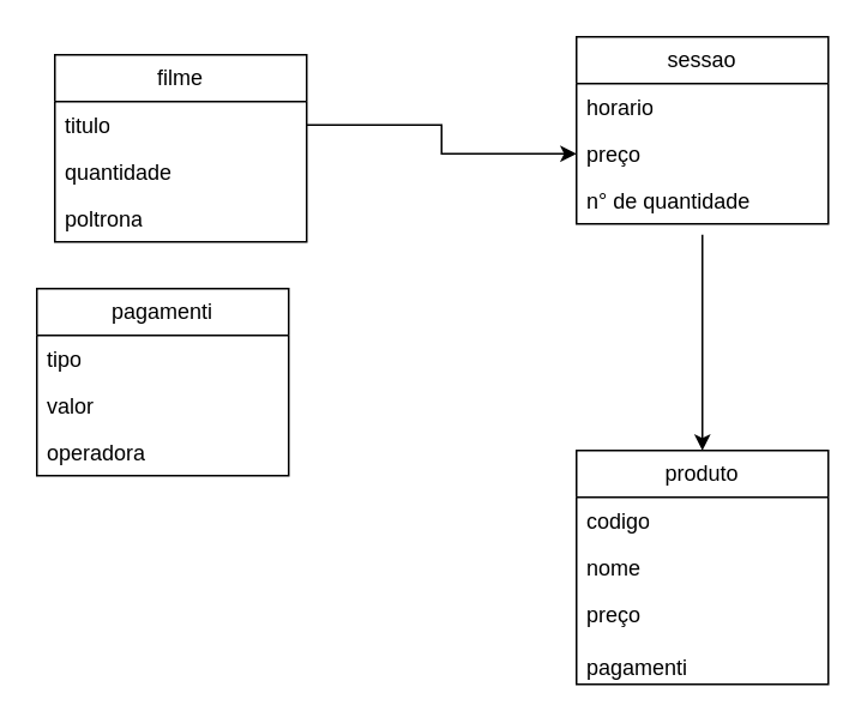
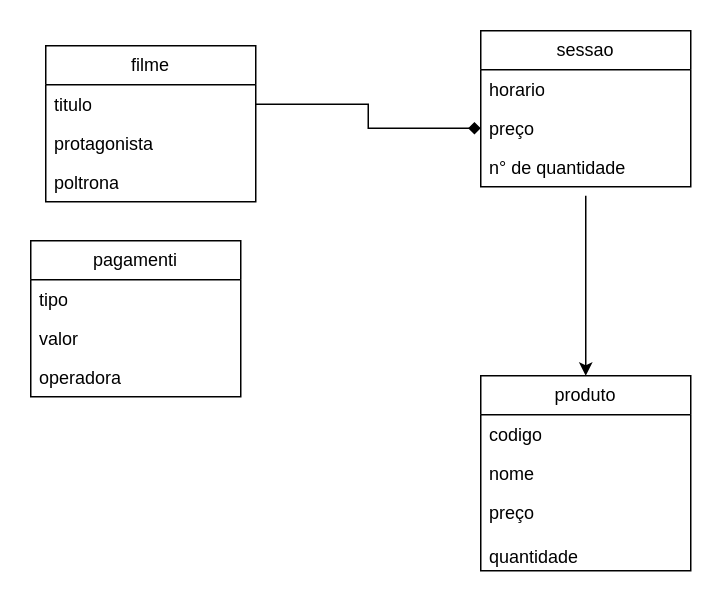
  <mxCell id="0" />
  <mxCell id="1" parent="0" />
  <mxCell id="2" value="filme" style="swimlane;fontStyle=0;childLayout=stackLayout;horizontal=1;startSize=26;fillColor=none;horizontalStack=0;resizeParent=1;resizeParentMax=0;resizeLast=0;collapsible=1;marginBottom=0;whiteSpace=wrap;html=1;" vertex="1" parent="1"><mxGeometry x="30" y="30" width="140" height="104" as="geometry" /></mxCell>
  <mxCell id="3" value="titulo" style="text;strokeColor=none;fillColor=none;align=left;verticalAlign=top;spacingLeft=4;spacingRight=4;overflow=hidden;rotatable=0;points=[[0,0.5],[1,0.5]];portConstraint=eastwest;whiteSpace=wrap;html=1;" vertex="1" parent="2"><mxGeometry y="26" width="140" height="26" as="geometry" /></mxCell>
- <mxCell id="4" value="quantidade" style="text;strokeColor=none;fillColor=none;align=left;verticalAlign=top;spacingLeft=4;spacingRight=4;overflow=hidden;rotatable=0;points=[[0,0.5],[1,0.5]];portConstraint=eastwest;whiteSpace=wrap;html=1;" vertex="1" parent="2"><mxGeometry y="52" width="140" height="26" as="geometry" /></mxCell>
+ <mxCell id="4" value="protagonista" style="text;strokeColor=none;fillColor=none;align=left;verticalAlign=top;spacingLeft=4;spacingRight=4;overflow=hidden;rotatable=0;points=[[0,0.5],[1,0.5]];portConstraint=eastwest;whiteSpace=wrap;html=1;" vertex="1" parent="2"><mxGeometry y="52" width="140" height="26" as="geometry" /></mxCell>
  <mxCell id="5" value="poltrona" style="text;strokeColor=none;fillColor=none;align=left;verticalAlign=top;spacingLeft=4;spacingRight=4;overflow=hidden;rotatable=0;points=[[0,0.5],[1,0.5]];portConstraint=eastwest;whiteSpace=wrap;html=1;" vertex="1" parent="2"><mxGeometry y="78" width="140" height="26" as="geometry" /></mxCell>
  <mxCell id="6" value="sessao" style="swimlane;fontStyle=0;childLayout=stackLayout;horizontal=1;startSize=26;fillColor=none;horizontalStack=0;resizeParent=1;resizeParentMax=0;resizeLast=0;collapsible=1;marginBottom=0;whiteSpace=wrap;html=1;" vertex="1" parent="1"><mxGeometry x="320" y="20" width="140" height="104" as="geometry" /></mxCell>
  <mxCell id="7" value="horario" style="text;strokeColor=none;fillColor=none;align=left;verticalAlign=top;spacingLeft=4;spacingRight=4;overflow=hidden;rotatable=0;points=[[0,0.5],[1,0.5]];portConstraint=eastwest;whiteSpace=wrap;html=1;" vertex="1" parent="6"><mxGeometry y="26" width="140" height="26" as="geometry" /></mxCell>
  <mxCell id="8" value="preço" style="text;strokeColor=none;fillColor=none;align=left;verticalAlign=top;spacingLeft=4;spacingRight=4;overflow=hidden;rotatable=0;points=[[0,0.5],[1,0.5]];portConstraint=eastwest;whiteSpace=wrap;html=1;" vertex="1" parent="6"><mxGeometry y="52" width="140" height="26" as="geometry" /></mxCell>
  <mxCell id="9" value="n° de quantidade" style="text;strokeColor=none;fillColor=none;align=left;verticalAlign=top;spacingLeft=4;spacingRight=4;overflow=hidden;rotatable=0;points=[[0,0.5],[1,0.5]];portConstraint=eastwest;whiteSpace=wrap;html=1;" vertex="1" parent="6"><mxGeometry y="78" width="140" height="26" as="geometry" /></mxCell>
  <mxCell id="10" value="produto" style="swimlane;fontStyle=0;childLayout=stackLayout;horizontal=1;startSize=26;fillColor=none;horizontalStack=0;resizeParent=1;resizeParentMax=0;resizeLast=0;collapsible=1;marginBottom=0;whiteSpace=wrap;html=1;" vertex="1" parent="1"><mxGeometry x="320" y="250" width="140" height="130" as="geometry" /></mxCell>
  <mxCell id="11" value="codigo" style="text;strokeColor=none;fillColor=none;align=left;verticalAlign=top;spacingLeft=4;spacingRight=4;overflow=hidden;rotatable=0;points=[[0,0.5],[1,0.5]];portConstraint=eastwest;whiteSpace=wrap;html=1;" vertex="1" parent="10"><mxGeometry y="26" width="140" height="26" as="geometry" /></mxCell>
  <mxCell id="12" value="nome" style="text;strokeColor=none;fillColor=none;align=left;verticalAlign=top;spacingLeft=4;spacingRight=4;overflow=hidden;rotatable=0;points=[[0,0.5],[1,0.5]];portConstraint=eastwest;whiteSpace=wrap;html=1;" vertex="1" parent="10"><mxGeometry y="52" width="140" height="26" as="geometry" /></mxCell>
- <mxCell id="13" value="preço&lt;br&gt;&lt;br&gt;pagamenti" style="text;strokeColor=none;fillColor=none;align=left;verticalAlign=top;spacingLeft=4;spacingRight=4;overflow=hidden;rotatable=0;points=[[0,0.5],[1,0.5]];portConstraint=eastwest;whiteSpace=wrap;html=1;" vertex="1" parent="10"><mxGeometry y="78" width="140" height="52" as="geometry" /></mxCell>
+ <mxCell id="13" value="preço&lt;br&gt;&lt;br&gt;quantidade" style="text;strokeColor=none;fillColor=none;align=left;verticalAlign=top;spacingLeft=4;spacingRight=4;overflow=hidden;rotatable=0;points=[[0,0.5],[1,0.5]];portConstraint=eastwest;whiteSpace=wrap;html=1;" vertex="1" parent="10"><mxGeometry y="78" width="140" height="52" as="geometry" /></mxCell>
  <mxCell id="14" value="pagamenti" style="swimlane;fontStyle=0;childLayout=stackLayout;horizontal=1;startSize=26;fillColor=none;horizontalStack=0;resizeParent=1;resizeParentMax=0;resizeLast=0;collapsible=1;marginBottom=0;whiteSpace=wrap;html=1;" vertex="1" parent="1"><mxGeometry x="20" y="160" width="140" height="104" as="geometry" /></mxCell>
  <mxCell id="15" value="tipo" style="text;strokeColor=none;fillColor=none;align=left;verticalAlign=top;spacingLeft=4;spacingRight=4;overflow=hidden;rotatable=0;points=[[0,0.5],[1,0.5]];portConstraint=eastwest;whiteSpace=wrap;html=1;" vertex="1" parent="14"><mxGeometry y="26" width="140" height="26" as="geometry" /></mxCell>
  <mxCell id="16" value="valor" style="text;strokeColor=none;fillColor=none;align=left;verticalAlign=top;spacingLeft=4;spacingRight=4;overflow=hidden;rotatable=0;points=[[0,0.5],[1,0.5]];portConstraint=eastwest;whiteSpace=wrap;html=1;" vertex="1" parent="14"><mxGeometry y="52" width="140" height="26" as="geometry" /></mxCell>
  <mxCell id="17" value="operadora" style="text;strokeColor=none;fillColor=none;align=left;verticalAlign=top;spacingLeft=4;spacingRight=4;overflow=hidden;rotatable=0;points=[[0,0.5],[1,0.5]];portConstraint=eastwest;whiteSpace=wrap;html=1;" vertex="1" parent="14"><mxGeometry y="78" width="140" height="26" as="geometry" /></mxCell>
- <mxCell id="18" style="edgeStyle=orthogonalEdgeStyle;rounded=0;orthogonalLoop=1;jettySize=auto;html=1;exitX=1;exitY=0.5;exitDx=0;exitDy=0;entryX=0;entryY=0.5;entryDx=0;entryDy=0;" edge="1" parent="1" source="3" target="8"><mxGeometry relative="1" as="geometry" /></mxCell>
+ <mxCell id="18" style="edgeStyle=orthogonalEdgeStyle;rounded=0;orthogonalLoop=1;jettySize=auto;html=1;exitX=1;exitY=0.5;exitDx=0;exitDy=0;entryX=0;entryY=0.5;entryDx=0;entryDy=0;endArrow=diamond;" edge="1" parent="1" source="3" target="8"><mxGeometry relative="1" as="geometry" /></mxCell>
  <mxCell id="19" value="" style="endArrow=classic;html=1;rounded=0;entryX=0.5;entryY=0;entryDx=0;entryDy=0;" edge="1" parent="1" target="10"><mxGeometry width="50" height="50" relative="1" as="geometry"><mxPoint x="390" y="130" as="sourcePoint" /><mxPoint x="390" y="220" as="targetPoint" /></mxGeometry></mxCell>
